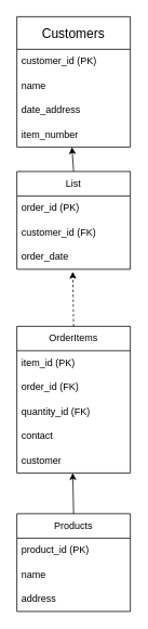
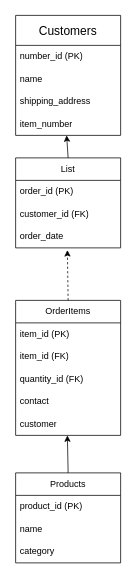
  <mxCell id="0" />
  <mxCell id="1" parent="0" />
  <mxCell id="2" value="&lt;span style=&quot;text-align: start; font-size: medium;&quot;&gt;Customers&lt;/span&gt;" style="swimlane;fontStyle=0;childLayout=stackLayout;horizontal=1;startSize=40;horizontalStack=0;resizeParent=1;resizeParentMax=0;resizeLast=0;collapsible=1;marginBottom=0;whiteSpace=wrap;html=1;" vertex="1" parent="1"><mxGeometry x="20" y="20" width="140" height="160" as="geometry" /></mxCell>
- <mxCell id="3" value="customer_id (PK)" style="text;strokeColor=none;fillColor=none;align=left;verticalAlign=middle;spacingLeft=4;spacingRight=4;overflow=hidden;points=[[0,0.5],[1,0.5]];portConstraint=eastwest;rotatable=0;whiteSpace=wrap;html=1;" vertex="1" parent="2"><mxGeometry y="40" width="140" height="30" as="geometry" /></mxCell>
+ <mxCell id="3" value="number_id (PK)" style="text;strokeColor=none;fillColor=none;align=left;verticalAlign=middle;spacingLeft=4;spacingRight=4;overflow=hidden;points=[[0,0.5],[1,0.5]];portConstraint=eastwest;rotatable=0;whiteSpace=wrap;html=1;" vertex="1" parent="2"><mxGeometry y="40" width="140" height="30" as="geometry" /></mxCell>
  <mxCell id="4" value="name &amp;nbsp; &amp;nbsp; &amp;nbsp; &amp;nbsp; &amp;nbsp; &amp;nbsp; &amp;nbsp;" style="text;strokeColor=none;fillColor=none;align=left;verticalAlign=middle;spacingLeft=4;spacingRight=4;overflow=hidden;points=[[0,0.5],[1,0.5]];portConstraint=eastwest;rotatable=0;whiteSpace=wrap;html=1;" vertex="1" parent="2"><mxGeometry y="70" width="140" height="30" as="geometry" /></mxCell>
- <mxCell id="5" value="date_address" style="text;strokeColor=none;fillColor=none;align=left;verticalAlign=middle;spacingLeft=4;spacingRight=4;overflow=hidden;points=[[0,0.5],[1,0.5]];portConstraint=eastwest;rotatable=0;whiteSpace=wrap;html=1;" vertex="1" parent="2"><mxGeometry y="100" width="140" height="30" as="geometry" /></mxCell>
+ <mxCell id="5" value="shipping_address" style="text;strokeColor=none;fillColor=none;align=left;verticalAlign=middle;spacingLeft=4;spacingRight=4;overflow=hidden;points=[[0,0.5],[1,0.5]];portConstraint=eastwest;rotatable=0;whiteSpace=wrap;html=1;" vertex="1" parent="2"><mxGeometry y="100" width="140" height="30" as="geometry" /></mxCell>
  <mxCell id="6" value="item_number" style="text;strokeColor=none;fillColor=none;align=left;verticalAlign=middle;spacingLeft=4;spacingRight=4;overflow=hidden;points=[[0,0.5],[1,0.5]];portConstraint=eastwest;rotatable=0;whiteSpace=wrap;html=1;" vertex="1" parent="2"><mxGeometry y="130" width="140" height="30" as="geometry" /></mxCell>
  <mxCell id="7" value="List" style="swimlane;fontStyle=0;childLayout=stackLayout;horizontal=1;startSize=30;horizontalStack=0;resizeParent=1;resizeParentMax=0;resizeLast=0;collapsible=1;marginBottom=0;whiteSpace=wrap;html=1;" vertex="1" parent="1"><mxGeometry x="20" y="210" width="140" height="120" as="geometry" /></mxCell>
  <mxCell id="8" value="order_id (PK)" style="text;strokeColor=none;fillColor=none;align=left;verticalAlign=middle;spacingLeft=4;spacingRight=4;overflow=hidden;points=[[0,0.5],[1,0.5]];portConstraint=eastwest;rotatable=0;whiteSpace=wrap;html=1;" vertex="1" parent="7"><mxGeometry y="30" width="140" height="30" as="geometry" /></mxCell>
  <mxCell id="9" value="customer_id (FK)" style="text;strokeColor=none;fillColor=none;align=left;verticalAlign=middle;spacingLeft=4;spacingRight=4;overflow=hidden;points=[[0,0.5],[1,0.5]];portConstraint=eastwest;rotatable=0;whiteSpace=wrap;html=1;" vertex="1" parent="7"><mxGeometry y="60" width="140" height="30" as="geometry" /></mxCell>
  <mxCell id="10" value="order_date" style="text;strokeColor=none;fillColor=none;align=left;verticalAlign=middle;spacingLeft=4;spacingRight=4;overflow=hidden;points=[[0,0.5],[1,0.5]];portConstraint=eastwest;rotatable=0;whiteSpace=wrap;html=1;" vertex="1" parent="7"><mxGeometry y="90" width="140" height="30" as="geometry" /></mxCell>
  <mxCell id="11" value="OrderItems" style="swimlane;fontStyle=0;childLayout=stackLayout;horizontal=1;startSize=30;horizontalStack=0;resizeParent=1;resizeParentMax=0;resizeLast=0;collapsible=1;marginBottom=0;whiteSpace=wrap;html=1;" vertex="1" parent="1"><mxGeometry x="20" y="400" width="140" height="180" as="geometry" /></mxCell>
  <mxCell id="12" value="item_id (PK)" style="text;strokeColor=none;fillColor=none;align=left;verticalAlign=middle;spacingLeft=4;spacingRight=4;overflow=hidden;points=[[0,0.5],[1,0.5]];portConstraint=eastwest;rotatable=0;whiteSpace=wrap;html=1;" vertex="1" parent="11"><mxGeometry y="30" width="140" height="30" as="geometry" /></mxCell>
- <mxCell id="13" value="order_id (FK)" style="text;strokeColor=none;fillColor=none;align=left;verticalAlign=middle;spacingLeft=4;spacingRight=4;overflow=hidden;points=[[0,0.5],[1,0.5]];portConstraint=eastwest;rotatable=0;whiteSpace=wrap;html=1;" vertex="1" parent="11"><mxGeometry y="60" width="140" height="30" as="geometry" /></mxCell>
+ <mxCell id="13" value="item_id (FK)" style="text;strokeColor=none;fillColor=none;align=left;verticalAlign=middle;spacingLeft=4;spacingRight=4;overflow=hidden;points=[[0,0.5],[1,0.5]];portConstraint=eastwest;rotatable=0;whiteSpace=wrap;html=1;" vertex="1" parent="11"><mxGeometry y="60" width="140" height="30" as="geometry" /></mxCell>
  <mxCell id="14" value="quantity_id (FK)" style="text;strokeColor=none;fillColor=none;align=left;verticalAlign=middle;spacingLeft=4;spacingRight=4;overflow=hidden;points=[[0,0.5],[1,0.5]];portConstraint=eastwest;rotatable=0;whiteSpace=wrap;html=1;" vertex="1" parent="11"><mxGeometry y="90" width="140" height="30" as="geometry" /></mxCell>
  <mxCell id="15" value="contact" style="text;strokeColor=none;fillColor=none;align=left;verticalAlign=middle;spacingLeft=4;spacingRight=4;overflow=hidden;points=[[0,0.5],[1,0.5]];portConstraint=eastwest;rotatable=0;whiteSpace=wrap;html=1;" vertex="1" parent="11"><mxGeometry y="120" width="140" height="30" as="geometry" /></mxCell>
  <mxCell id="16" value="customer" style="text;strokeColor=none;fillColor=none;align=left;verticalAlign=middle;spacingLeft=4;spacingRight=4;overflow=hidden;points=[[0,0.5],[1,0.5]];portConstraint=eastwest;rotatable=0;whiteSpace=wrap;html=1;" vertex="1" parent="11"><mxGeometry y="150" width="140" height="30" as="geometry" /></mxCell>
  <mxCell id="17" value="Products" style="swimlane;fontStyle=0;childLayout=stackLayout;horizontal=1;startSize=30;horizontalStack=0;resizeParent=1;resizeParentMax=0;resizeLast=0;collapsible=1;marginBottom=0;whiteSpace=wrap;html=1;" vertex="1" parent="1"><mxGeometry x="20" y="630" width="140" height="120" as="geometry" /></mxCell>
  <mxCell id="18" value="product_id (PK)" style="text;strokeColor=none;fillColor=none;align=left;verticalAlign=middle;spacingLeft=4;spacingRight=4;overflow=hidden;points=[[0,0.5],[1,0.5]];portConstraint=eastwest;rotatable=0;whiteSpace=wrap;html=1;" vertex="1" parent="17"><mxGeometry y="30" width="140" height="30" as="geometry" /></mxCell>
  <mxCell id="19" value="name" style="text;strokeColor=none;fillColor=none;align=left;verticalAlign=middle;spacingLeft=4;spacingRight=4;overflow=hidden;points=[[0,0.5],[1,0.5]];portConstraint=eastwest;rotatable=0;whiteSpace=wrap;html=1;" vertex="1" parent="17"><mxGeometry y="60" width="140" height="30" as="geometry" /></mxCell>
- <mxCell id="20" value="address" style="text;strokeColor=none;fillColor=none;align=left;verticalAlign=middle;spacingLeft=4;spacingRight=4;overflow=hidden;points=[[0,0.5],[1,0.5]];portConstraint=eastwest;rotatable=0;whiteSpace=wrap;html=1;" vertex="1" parent="17"><mxGeometry y="90" width="140" height="30" as="geometry" /></mxCell>
+ <mxCell id="20" value="category" style="text;strokeColor=none;fillColor=none;align=left;verticalAlign=middle;spacingLeft=4;spacingRight=4;overflow=hidden;points=[[0,0.5],[1,0.5]];portConstraint=eastwest;rotatable=0;whiteSpace=wrap;html=1;" vertex="1" parent="17"><mxGeometry y="90" width="140" height="30" as="geometry" /></mxCell>
  <mxCell id="21" style="edgeStyle=none;rounded=0;orthogonalLoop=1;jettySize=auto;html=1;exitX=0.5;exitY=0;exitDx=0;exitDy=0;" edge="1" parent="1" source="7"><mxGeometry relative="1" as="geometry"><mxPoint x="88" y="180" as="targetPoint" /></mxGeometry></mxCell>
  <mxCell id="22" style="edgeStyle=none;rounded=0;orthogonalLoop=1;jettySize=auto;html=1;exitX=0.5;exitY=0;exitDx=0;exitDy=0;entryX=0.493;entryY=1.1;entryDx=0;entryDy=0;entryPerimeter=0;dashed=1;" edge="1" parent="1" source="11" target="10"><mxGeometry relative="1" as="geometry" /></mxCell>
  <mxCell id="23" style="edgeStyle=none;rounded=0;orthogonalLoop=1;jettySize=auto;html=1;exitX=0.5;exitY=0;exitDx=0;exitDy=0;" edge="1" parent="1" source="17"><mxGeometry relative="1" as="geometry"><mxPoint x="89" y="580" as="targetPoint" /></mxGeometry></mxCell>
